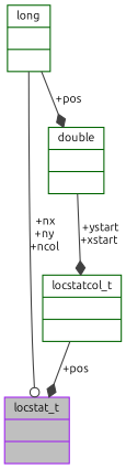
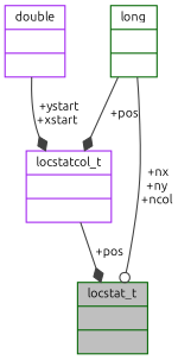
  digraph {
    fontname=Ubuntu
    node [color=purple fontname=Ubuntu fontsize=10 shape=record]
    edge [arrowhead=diamond color=grey25 fontname=Ubuntu fontsize=10 labelfontname=Helvetica labelfontsize=10 style=solid]
-   n1 [fillcolor=grey75 fontcolor=black height=0.2 label="{locstat_t\n||}" style=filled width=0.4]
-   n2 [color=darkgreen height=0.2 label="{double\n||}" width=0.4]
-   n3 [color=darkgreen height=0.2 label="{locstatcol_t\n||}" width=0.4]
+   n1 [color=darkgreen fillcolor=grey75 fontcolor=black height=0.2 label="{locstat_t\n||}" style=filled width=0.4]
+   n2 [height=0.2 label="{double\n||}" width=0.4]
+   n3 [height=0.2 label="{locstatcol_t\n||}" width=0.4]
    n4 [color=darkgreen height=0.2 label="{long\n||}" width=0.4]
    n2 -> n3 [label=" +ystart\n+xstart"]
    n3 -> n1 [label=" +pos"]
    n4 -> n1 [arrowhead=odot label=" +nx\n+ny\n+ncol"]
-   n4 -> n2 [label=" +pos"]
+   n4 -> n3 [label=" +pos"]
  }
